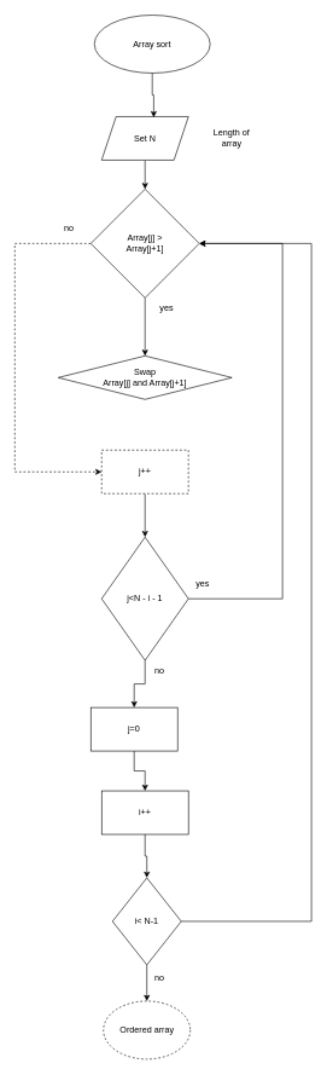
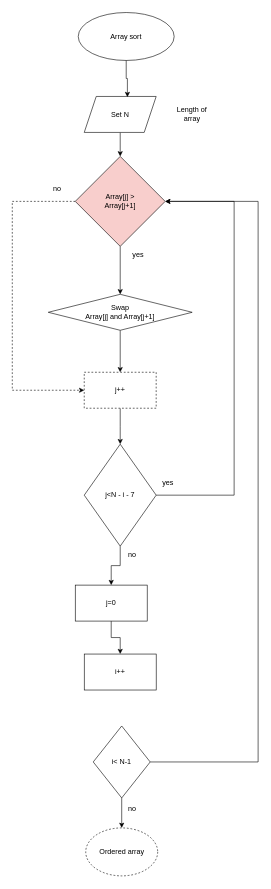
  <mxCell id="0" />
  <mxCell id="1" parent="0" />
  <mxCell id="2" value="Array sort" style="ellipse;whiteSpace=wrap;html=1;" vertex="1" parent="1"><mxGeometry x="130" y="20" width="160" height="80" as="geometry" /></mxCell>
  <mxCell id="3" style="edgeStyle=orthogonalEdgeStyle;rounded=0;orthogonalLoop=1;jettySize=auto;html=1;exitX=0.5;exitY=1;exitDx=0;exitDy=0;entryX=0.5;entryY=0;entryDx=0;entryDy=0;" edge="1" parent="1" source="4" target="9"><mxGeometry relative="1" as="geometry" /></mxCell>
  <mxCell id="4" value="Set N" style="shape=parallelogram;perimeter=parallelogramPerimeter;whiteSpace=wrap;html=1;fixedSize=1;" vertex="1" parent="1"><mxGeometry x="140" y="160" width="120" height="60" as="geometry" /></mxCell>
  <mxCell id="5" style="edgeStyle=orthogonalEdgeStyle;rounded=0;orthogonalLoop=1;jettySize=auto;html=1;exitX=0.5;exitY=1;exitDx=0;exitDy=0;entryX=0.6;entryY=0.017;entryDx=0;entryDy=0;entryPerimeter=0;" edge="1" parent="1" source="2" target="4"><mxGeometry relative="1" as="geometry" /></mxCell>
  <mxCell id="6" value="Length of array" style="text;html=1;align=center;verticalAlign=middle;whiteSpace=wrap;rounded=0;" vertex="1" parent="1"><mxGeometry x="290" y="175" width="60" height="30" as="geometry" /></mxCell>
  <mxCell id="7" style="edgeStyle=orthogonalEdgeStyle;rounded=0;orthogonalLoop=1;jettySize=auto;html=1;exitX=0.5;exitY=1;exitDx=0;exitDy=0;entryX=0.5;entryY=0;entryDx=0;entryDy=0;" edge="1" parent="1" source="9" target="11"><mxGeometry relative="1" as="geometry" /></mxCell>
  <mxCell id="8" style="edgeStyle=orthogonalEdgeStyle;rounded=0;orthogonalLoop=1;jettySize=auto;html=1;exitX=0;exitY=0.5;exitDx=0;exitDy=0;entryX=0;entryY=0.5;entryDx=0;entryDy=0;dashed=1;" edge="1" parent="1" source="9" target="14"><mxGeometry relative="1" as="geometry"><Array as="points"><mxPoint x="20" y="335" /><mxPoint x="20" y="650" /></Array></mxGeometry></mxCell>
- <mxCell id="9" value="Array[j] &amp;gt;&lt;div&gt;Array[j+1]&lt;/div&gt;" style="rhombus;whiteSpace=wrap;html=1;" vertex="1" parent="1"><mxGeometry x="125" y="260" width="150" height="150" as="geometry" /></mxCell>
+ <mxCell id="9" value="Array[j] &amp;gt;&lt;div&gt;Array[j+1]&lt;/div&gt;" style="rhombus;whiteSpace=wrap;html=1;fillColor=#f8cecc;" vertex="1" parent="1"><mxGeometry x="125" y="260" width="150" height="150" as="geometry" /></mxCell>
+ <mxCell id="10" style="edgeStyle=orthogonalEdgeStyle;rounded=0;orthogonalLoop=1;jettySize=auto;html=1;exitX=0.5;exitY=1;exitDx=0;exitDy=0;entryX=0.5;entryY=0;entryDx=0;entryDy=0;" edge="1" parent="1" source="11" target="14"><mxGeometry relative="1" as="geometry" /></mxCell>
  <mxCell id="11" value="Swap&lt;div&gt;Array[j] and Array[j+1]&lt;/div&gt;" style="rhombus;whiteSpace=wrap;html=1;" vertex="1" parent="1"><mxGeometry x="80" y="490" width="240" height="60" as="geometry" /></mxCell>
  <mxCell id="12" value="yes" style="text;html=1;align=center;verticalAlign=middle;whiteSpace=wrap;rounded=0;" vertex="1" parent="1"><mxGeometry x="200" y="410" width="60" height="30" as="geometry" /></mxCell>
  <mxCell id="13" style="edgeStyle=orthogonalEdgeStyle;rounded=0;orthogonalLoop=1;jettySize=auto;html=1;exitX=0.5;exitY=1;exitDx=0;exitDy=0;entryX=0.5;entryY=0;entryDx=0;entryDy=0;" edge="1" parent="1" source="14"><mxGeometry relative="1" as="geometry"><mxPoint x="200" y="740" as="targetPoint" /></mxGeometry></mxCell>
  <mxCell id="14" value="j++" style="rounded=0;whiteSpace=wrap;html=1;dashed=1;" vertex="1" parent="1"><mxGeometry x="140" y="620" width="120" height="60" as="geometry" /></mxCell>
  <mxCell id="15" style="edgeStyle=orthogonalEdgeStyle;rounded=0;orthogonalLoop=1;jettySize=auto;html=1;exitX=1;exitY=0.5;exitDx=0;exitDy=0;entryX=1;entryY=0.5;entryDx=0;entryDy=0;" edge="1" parent="1" source="17" target="9"><mxGeometry relative="1" as="geometry"><Array as="points"><mxPoint x="390" y="825" /><mxPoint x="390" y="335" /></Array></mxGeometry></mxCell>
  <mxCell id="16" style="edgeStyle=orthogonalEdgeStyle;rounded=0;orthogonalLoop=1;jettySize=auto;html=1;exitX=0.5;exitY=1;exitDx=0;exitDy=0;entryX=0.5;entryY=0;entryDx=0;entryDy=0;" edge="1" parent="1" source="17" target="21"><mxGeometry relative="1" as="geometry" /></mxCell>
- <mxCell id="17" value="j&amp;lt;N - i - 1" style="rhombus;whiteSpace=wrap;html=1;" vertex="1" parent="1"><mxGeometry x="140" y="740" width="120" height="170" as="geometry" /></mxCell>
+ <mxCell id="17" value="j&amp;lt;N - i - 7" style="rhombus;whiteSpace=wrap;html=1;" vertex="1" parent="1"><mxGeometry x="140" y="740" width="120" height="170" as="geometry" /></mxCell>
  <mxCell id="18" value="yes" style="text;html=1;align=center;verticalAlign=middle;whiteSpace=wrap;rounded=0;" vertex="1" parent="1"><mxGeometry x="250" y="790" width="60" height="30" as="geometry" /></mxCell>
  <mxCell id="19" value="no" style="text;html=1;align=center;verticalAlign=middle;whiteSpace=wrap;rounded=0;" vertex="1" parent="1"><mxGeometry x="65" y="300" width="60" height="30" as="geometry" /></mxCell>
  <mxCell id="20" style="edgeStyle=orthogonalEdgeStyle;rounded=0;orthogonalLoop=1;jettySize=auto;html=1;exitX=0.5;exitY=1;exitDx=0;exitDy=0;entryX=0.5;entryY=0;entryDx=0;entryDy=0;" edge="1" parent="1" source="21" target="24"><mxGeometry relative="1" as="geometry" /></mxCell>
  <mxCell id="21" value="j=0" style="rounded=0;whiteSpace=wrap;html=1;" vertex="1" parent="1"><mxGeometry x="125" y="975" width="120" height="60" as="geometry" /></mxCell>
  <mxCell id="22" value="no" style="text;html=1;align=center;verticalAlign=middle;whiteSpace=wrap;rounded=0;" vertex="1" parent="1"><mxGeometry x="190" y="910" width="60" height="30" as="geometry" /></mxCell>
- <mxCell id="23" style="edgeStyle=orthogonalEdgeStyle;rounded=0;orthogonalLoop=1;jettySize=auto;html=1;exitX=0.5;exitY=1;exitDx=0;exitDy=0;entryX=0.5;entryY=0;entryDx=0;entryDy=0;" edge="1" parent="1" source="24" target="27"><mxGeometry relative="1" as="geometry" /></mxCell>
  <mxCell id="24" value="i++" style="rounded=0;whiteSpace=wrap;html=1;" vertex="1" parent="1"><mxGeometry x="140" y="1090" width="120" height="60" as="geometry" /></mxCell>
  <mxCell id="25" style="edgeStyle=orthogonalEdgeStyle;rounded=0;orthogonalLoop=1;jettySize=auto;html=1;exitX=0.5;exitY=1;exitDx=0;exitDy=0;entryX=0.5;entryY=0;entryDx=0;entryDy=0;" edge="1" parent="1" source="27" target="28"><mxGeometry relative="1" as="geometry" /></mxCell>
  <mxCell id="26" style="edgeStyle=orthogonalEdgeStyle;rounded=0;orthogonalLoop=1;jettySize=auto;html=1;exitX=1;exitY=0.5;exitDx=0;exitDy=0;entryX=1;entryY=0.5;entryDx=0;entryDy=0;" edge="1" parent="1" source="27" target="9"><mxGeometry relative="1" as="geometry"><mxPoint x="390" y="1255" as="sourcePoint" /><mxPoint x="415" y="320" as="targetPoint" /><Array as="points"><mxPoint x="430" y="1270" /><mxPoint x="430" y="335" /></Array></mxGeometry></mxCell>
  <mxCell id="27" value="i&amp;lt; N-1" style="rhombus;whiteSpace=wrap;html=1;" vertex="1" parent="1"><mxGeometry x="155" y="1210" width="95" height="120" as="geometry" /></mxCell>
  <mxCell id="28" value="Ordered array" style="ellipse;whiteSpace=wrap;html=1;dashed=1;" vertex="1" parent="1"><mxGeometry x="142.5" y="1380" width="120" height="80" as="geometry" /></mxCell>
  <mxCell id="29" value="no&lt;div&gt;&lt;br&gt;&lt;/div&gt;" style="text;html=1;align=center;verticalAlign=middle;whiteSpace=wrap;rounded=0;" vertex="1" parent="1"><mxGeometry x="190" y="1340" width="60" height="30" as="geometry" /></mxCell>
